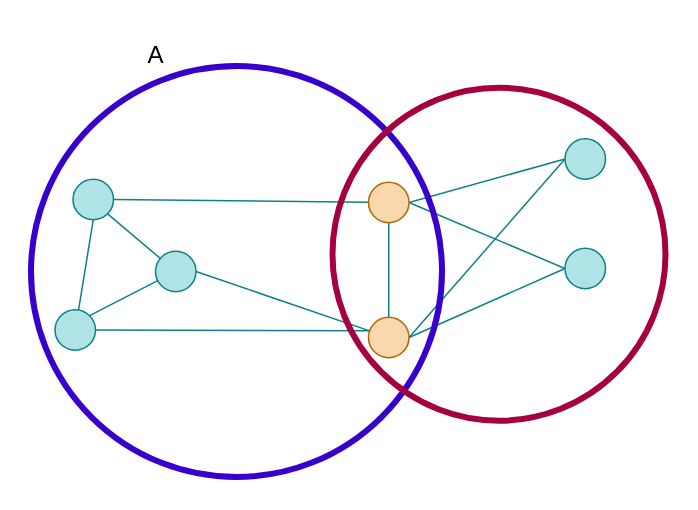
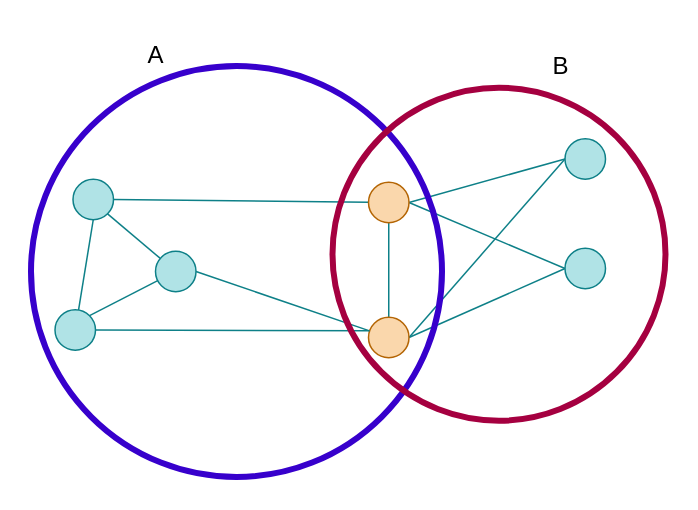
  <mxCell id="0" />
  <mxCell id="1" parent="0" />
  <mxCell id="2" style="edgeStyle=none;curved=1;rounded=0;orthogonalLoop=1;jettySize=auto;html=1;exitX=1;exitY=0.5;exitDx=0;exitDy=0;fontSize=12;startSize=8;endSize=8;endArrow=none;endFill=0;fillColor=#b0e3e6;strokeColor=#0e8088;" edge="1" parent="1" source="5" target="13"><mxGeometry relative="1" as="geometry" /></mxCell>
  <mxCell id="3" style="edgeStyle=none;curved=1;rounded=0;orthogonalLoop=1;jettySize=auto;html=1;exitX=1;exitY=1;exitDx=0;exitDy=0;fontSize=12;startSize=8;endSize=8;endArrow=none;endFill=0;fillColor=#b0e3e6;strokeColor=#0e8088;" edge="1" parent="1" source="5" target="9"><mxGeometry relative="1" as="geometry" /></mxCell>
  <mxCell id="4" style="edgeStyle=none;curved=1;rounded=0;orthogonalLoop=1;jettySize=auto;html=1;exitX=0.5;exitY=1;exitDx=0;exitDy=0;fontSize=12;startSize=8;endSize=8;endArrow=none;endFill=0;fillColor=#b0e3e6;strokeColor=#0e8088;" edge="1" parent="1" source="5" target="7"><mxGeometry relative="1" as="geometry" /></mxCell>
  <mxCell id="5" value="" style="ellipse;whiteSpace=wrap;html=1;aspect=fixed;fontSize=16;fillColor=#b0e3e6;strokeColor=#0e8088;" vertex="1" parent="1"><mxGeometry x="48" y="119" width="27" height="27" as="geometry" /></mxCell>
  <mxCell id="6" style="edgeStyle=none;curved=1;rounded=0;orthogonalLoop=1;jettySize=auto;html=1;exitX=1;exitY=0;exitDx=0;exitDy=0;fontSize=12;startSize=8;endSize=8;endArrow=none;endFill=0;fillColor=#b0e3e6;strokeColor=#0e8088;" edge="1" parent="1" source="7" target="9"><mxGeometry relative="1" as="geometry" /></mxCell>
  <mxCell id="7" value="" style="ellipse;whiteSpace=wrap;html=1;aspect=fixed;fontSize=16;fillColor=#b0e3e6;strokeColor=#0e8088;" vertex="1" parent="1"><mxGeometry x="36" y="206" width="27" height="27" as="geometry" /></mxCell>
  <mxCell id="8" style="edgeStyle=none;curved=1;rounded=0;orthogonalLoop=1;jettySize=auto;html=1;exitX=1;exitY=0.5;exitDx=0;exitDy=0;fontSize=12;startSize=8;endSize=8;endArrow=none;endFill=0;fillColor=#b0e3e6;strokeColor=#0e8088;" edge="1" parent="1" source="9" target="16"><mxGeometry relative="1" as="geometry" /></mxCell>
  <mxCell id="9" value="" style="ellipse;whiteSpace=wrap;html=1;aspect=fixed;fontSize=16;fillColor=#b0e3e6;strokeColor=#0e8088;" vertex="1" parent="1"><mxGeometry x="103" y="167" width="27" height="27" as="geometry" /></mxCell>
  <mxCell id="10" style="edgeStyle=none;curved=1;rounded=0;orthogonalLoop=1;jettySize=auto;html=1;exitX=1;exitY=0.5;exitDx=0;exitDy=0;entryX=0;entryY=0.5;entryDx=0;entryDy=0;fontSize=12;startSize=8;endSize=8;endArrow=none;endFill=0;fillColor=#b0e3e6;strokeColor=#0e8088;" edge="1" parent="1" source="13" target="17"><mxGeometry relative="1" as="geometry" /></mxCell>
  <mxCell id="11" style="edgeStyle=none;curved=1;rounded=0;orthogonalLoop=1;jettySize=auto;html=1;exitX=1;exitY=0.5;exitDx=0;exitDy=0;entryX=0;entryY=0.5;entryDx=0;entryDy=0;fontSize=12;startSize=8;endSize=8;endArrow=none;endFill=0;fillColor=#b0e3e6;strokeColor=#0e8088;" edge="1" parent="1" source="13" target="18"><mxGeometry relative="1" as="geometry" /></mxCell>
  <mxCell id="12" style="edgeStyle=none;curved=1;rounded=0;orthogonalLoop=1;jettySize=auto;html=1;exitX=0.5;exitY=1;exitDx=0;exitDy=0;fontSize=12;startSize=8;endSize=8;endArrow=none;endFill=0;fillColor=#b0e3e6;strokeColor=#0e8088;" edge="1" parent="1" source="13" target="16"><mxGeometry relative="1" as="geometry" /></mxCell>
  <mxCell id="13" value="" style="ellipse;whiteSpace=wrap;html=1;aspect=fixed;fontSize=16;fillColor=#fad7ac;strokeColor=#b46504;" vertex="1" parent="1"><mxGeometry x="245" y="121" width="27" height="27" as="geometry" /></mxCell>
  <mxCell id="14" style="edgeStyle=none;curved=1;rounded=0;orthogonalLoop=1;jettySize=auto;html=1;exitX=1;exitY=0.5;exitDx=0;exitDy=0;entryX=0;entryY=0.5;entryDx=0;entryDy=0;fontSize=12;startSize=8;endSize=8;endArrow=none;endFill=0;fillColor=#b0e3e6;strokeColor=#0e8088;" edge="1" parent="1" source="16" target="18"><mxGeometry relative="1" as="geometry" /></mxCell>
  <mxCell id="15" style="edgeStyle=none;curved=1;rounded=0;orthogonalLoop=1;jettySize=auto;html=1;exitX=1;exitY=0.5;exitDx=0;exitDy=0;entryX=0;entryY=0.5;entryDx=0;entryDy=0;fontSize=12;startSize=8;endSize=8;endArrow=none;endFill=0;fillColor=#b0e3e6;strokeColor=#0e8088;" edge="1" parent="1" source="16" target="17"><mxGeometry relative="1" as="geometry" /></mxCell>
  <mxCell id="16" value="" style="ellipse;whiteSpace=wrap;html=1;aspect=fixed;fontSize=16;fillColor=#fad7ac;strokeColor=#b46504;" vertex="1" parent="1"><mxGeometry x="245" y="211" width="27" height="27" as="geometry" /></mxCell>
  <mxCell id="17" value="" style="ellipse;whiteSpace=wrap;html=1;aspect=fixed;fontSize=16;fillColor=#b0e3e6;strokeColor=#0e8088;" vertex="1" parent="1"><mxGeometry x="376" y="92" width="27" height="27" as="geometry" /></mxCell>
  <mxCell id="18" value="" style="ellipse;whiteSpace=wrap;html=1;aspect=fixed;fontSize=16;fillColor=#b0e3e6;strokeColor=#0e8088;" vertex="1" parent="1"><mxGeometry x="376" y="165" width="27" height="27" as="geometry" /></mxCell>
  <mxCell id="19" style="edgeStyle=none;curved=1;rounded=0;orthogonalLoop=1;jettySize=auto;html=1;exitX=1;exitY=0.5;exitDx=0;exitDy=0;entryX=0.028;entryY=0.333;entryDx=0;entryDy=0;entryPerimeter=0;fontSize=12;startSize=8;endSize=8;endArrow=none;endFill=0;fillColor=#b0e3e6;strokeColor=#0e8088;" edge="1" parent="1" source="7" target="16"><mxGeometry relative="1" as="geometry" /></mxCell>
  <mxCell id="20" value="" style="ellipse;whiteSpace=wrap;html=1;aspect=fixed;fontSize=16;fillColor=none;strokeColor=#3700CC;strokeWidth=4;fontColor=#ffffff;" vertex="1" parent="1"><mxGeometry x="20" y="43.5" width="274" height="274" as="geometry" /></mxCell>
  <mxCell id="21" value="A" style="text;html=1;align=center;verticalAlign=middle;resizable=0;points=[];autosize=1;strokeColor=none;fillColor=none;fontSize=16;" vertex="1" parent="1"><mxGeometry x="88" y="20" width="29" height="31" as="geometry" /></mxCell>
  <mxCell id="22" value="" style="ellipse;whiteSpace=wrap;html=1;aspect=fixed;fontSize=16;strokeWidth=4;fillColor=none;fontColor=#ffffff;strokeColor=#A50040;" vertex="1" parent="1"><mxGeometry x="221" y="58" width="222" height="222" as="geometry" /></mxCell>
+ <mxCell id="23" value="B" style="text;html=1;align=center;verticalAlign=middle;resizable=0;points=[];autosize=1;strokeColor=none;fillColor=none;fontSize=16;" vertex="1" parent="1"><mxGeometry x="358" y="27" width="29" height="31" as="geometry" /></mxCell>
